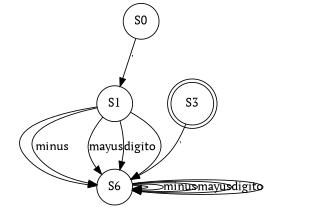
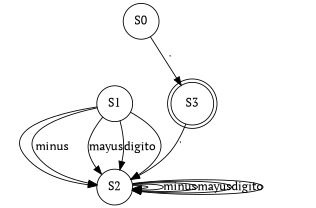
  digraph {
    fontname="PT Serif"
    node [fontname="PT Serif" shape=circle]
    edge [fontname="PT Serif"]
    n1 [label=S0]
    n2 [label=S1]
-   n3 [label=S6]
+   n3 [label=S2]
    n4 [label=S3 shape=doublecircle]
-   n1 -> n2 [label="\'"]
+   n1 -> n4 [label="\'"]
    n2 -> n3 [label="\n"]
    n2 -> n3 [label=minus]
    n2 -> n3 [label=mayus]
    n2 -> n3 [label=digito]
    n2 -> n3 [label=" "]
    n3 -> n3 [label="\n"]
    n3 -> n3 [label=minus]
    n3 -> n3 [label=mayus]
    n3 -> n3 [label=digito]
    n3 -> n3 [label=" "]
    n4 -> n3 [label="\'"]
  }
